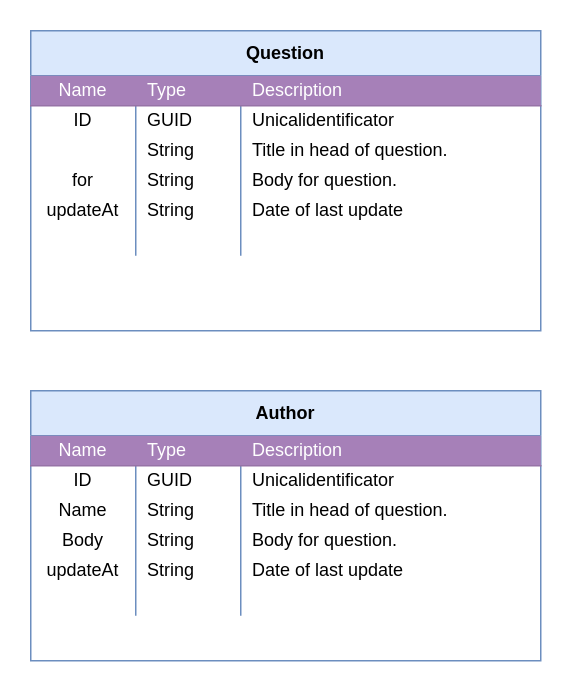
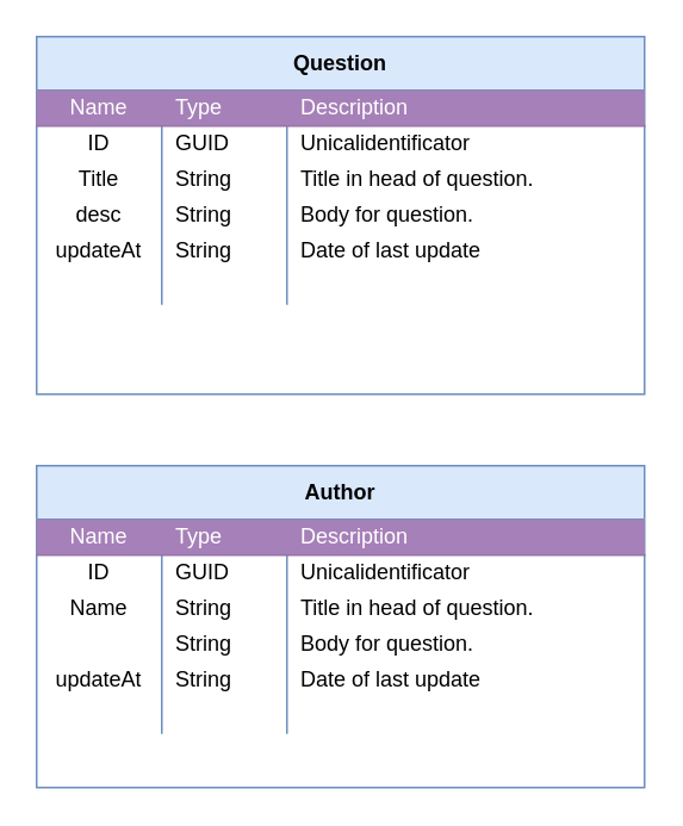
  <mxCell id="0" />
  <mxCell id="1" parent="0" />
  <mxCell id="2" value="Author" style="shape=table;html=1;whiteSpace=wrap;startSize=30;container=1;collapsible=0;childLayout=tableLayout;fixedRows=1;rowLines=0;fontStyle=1;align=center;swimlaneFillColor=#ffffff;strokeColor=#6c8ebf;fillColor=#dae8fc;" vertex="1" parent="1"><mxGeometry x="20" y="260" width="340" height="180" as="geometry" /></mxCell>
  <mxCell id="3" value="" style="shape=partialRectangle;html=1;whiteSpace=wrap;collapsible=0;dropTarget=0;pointerEvents=0;top=0;left=0;bottom=1;right=0;points=[[0,0.5],[1,0.5]];portConstraint=eastwest;strokeColor=#9673a6;fontColor=#FFFFFF;fillColor=#A680B8;" vertex="1" parent="2"><mxGeometry y="30" width="340" height="20" as="geometry" /></mxCell>
  <mxCell id="4" value="Name" style="shape=partialRectangle;html=1;whiteSpace=wrap;connectable=0;fillColor=none;top=0;left=0;bottom=0;right=0;overflow=hidden;fontColor=#FFFFFF;" vertex="1" parent="3"><mxGeometry width="70" height="20" as="geometry" /></mxCell>
  <mxCell id="5" value="Type" style="shape=partialRectangle;html=1;whiteSpace=wrap;connectable=0;fillColor=none;top=0;left=0;bottom=0;right=0;align=left;spacingLeft=6;overflow=hidden;fontColor=#FFFFFF;" vertex="1" parent="3"><mxGeometry x="70" width="70" height="20" as="geometry" /></mxCell>
  <mxCell id="6" value="Description" style="shape=partialRectangle;html=1;whiteSpace=wrap;connectable=0;fillColor=none;top=0;left=0;bottom=0;right=0;align=left;spacingLeft=6;overflow=hidden;fontColor=#FFFFFF;" vertex="1" parent="3"><mxGeometry x="140" width="200" height="20" as="geometry" /></mxCell>
  <mxCell id="7" value="" style="shape=partialRectangle;html=1;whiteSpace=wrap;collapsible=0;dropTarget=0;pointerEvents=0;fillColor=none;top=0;left=0;bottom=0;right=0;points=[[0,0.5],[1,0.5]];portConstraint=eastwest;" vertex="1" parent="2"><mxGeometry y="50" width="340" height="20" as="geometry" /></mxCell>
  <mxCell id="8" value="ID" style="shape=partialRectangle;html=1;whiteSpace=wrap;connectable=0;fillColor=none;top=0;left=0;bottom=0;right=0;overflow=hidden;" vertex="1" parent="7"><mxGeometry width="70" height="20" as="geometry" /></mxCell>
  <mxCell id="9" value="GUID" style="shape=partialRectangle;html=1;whiteSpace=wrap;connectable=0;fillColor=none;top=0;left=0;bottom=0;right=0;align=left;spacingLeft=6;overflow=hidden;" vertex="1" parent="7"><mxGeometry x="70" width="70" height="20" as="geometry" /></mxCell>
  <mxCell id="10" value="Unicalidentificator" style="shape=partialRectangle;html=1;whiteSpace=wrap;connectable=0;fillColor=none;top=0;left=0;bottom=0;right=0;align=left;spacingLeft=6;overflow=hidden;" vertex="1" parent="7"><mxGeometry x="140" width="200" height="20" as="geometry" /></mxCell>
  <mxCell id="11" value="" style="shape=partialRectangle;html=1;whiteSpace=wrap;collapsible=0;dropTarget=0;pointerEvents=0;fillColor=none;top=0;left=0;bottom=0;right=0;points=[[0,0.5],[1,0.5]];portConstraint=eastwest;" vertex="1" parent="2"><mxGeometry y="70" width="340" height="20" as="geometry" /></mxCell>
  <mxCell id="12" value="Name" style="shape=partialRectangle;html=1;whiteSpace=wrap;connectable=0;fillColor=none;top=0;left=0;bottom=0;right=0;overflow=hidden;" vertex="1" parent="11"><mxGeometry width="70" height="20" as="geometry" /></mxCell>
  <mxCell id="13" value="String" style="shape=partialRectangle;html=1;whiteSpace=wrap;connectable=0;fillColor=none;top=0;left=0;bottom=0;right=0;align=left;spacingLeft=6;overflow=hidden;" vertex="1" parent="11"><mxGeometry x="70" width="70" height="20" as="geometry" /></mxCell>
  <mxCell id="14" value="Title in head of question." style="shape=partialRectangle;html=1;whiteSpace=wrap;connectable=0;fillColor=none;top=0;left=0;bottom=0;right=0;align=left;spacingLeft=6;overflow=hidden;" vertex="1" parent="11"><mxGeometry x="140" width="200" height="20" as="geometry" /></mxCell>
  <mxCell id="15" value="" style="shape=partialRectangle;html=1;whiteSpace=wrap;collapsible=0;dropTarget=0;pointerEvents=0;fillColor=none;top=0;left=0;bottom=0;right=0;points=[[0,0.5],[1,0.5]];portConstraint=eastwest;" vertex="1" parent="2"><mxGeometry y="90" width="340" height="20" as="geometry" /></mxCell>
- <mxCell id="16" value="Body" style="shape=partialRectangle;html=1;whiteSpace=wrap;connectable=0;fillColor=none;top=0;left=0;bottom=0;right=0;overflow=hidden;" vertex="1" parent="15"><mxGeometry width="70" height="20" as="geometry" /></mxCell>
  <mxCell id="17" value="String" style="shape=partialRectangle;html=1;whiteSpace=wrap;connectable=0;fillColor=none;top=0;left=0;bottom=0;right=0;align=left;spacingLeft=6;overflow=hidden;" vertex="1" parent="15"><mxGeometry x="70" width="70" height="20" as="geometry" /></mxCell>
  <mxCell id="18" value="Body for question." style="shape=partialRectangle;html=1;whiteSpace=wrap;connectable=0;fillColor=none;top=0;left=0;bottom=0;right=0;align=left;spacingLeft=6;overflow=hidden;" vertex="1" parent="15"><mxGeometry x="140" width="200" height="20" as="geometry" /></mxCell>
  <mxCell id="19" value="" style="shape=partialRectangle;html=1;whiteSpace=wrap;collapsible=0;dropTarget=0;pointerEvents=0;fillColor=none;top=0;left=0;bottom=0;right=0;points=[[0,0.5],[1,0.5]];portConstraint=eastwest;" vertex="1" parent="2"><mxGeometry y="110" width="340" height="20" as="geometry" /></mxCell>
  <mxCell id="20" value="updateAt" style="shape=partialRectangle;html=1;whiteSpace=wrap;connectable=0;fillColor=none;top=0;left=0;bottom=0;right=0;overflow=hidden;" vertex="1" parent="19"><mxGeometry width="70" height="20" as="geometry" /></mxCell>
  <mxCell id="21" value="String" style="shape=partialRectangle;html=1;whiteSpace=wrap;connectable=0;fillColor=none;top=0;left=0;bottom=0;right=0;align=left;spacingLeft=6;overflow=hidden;" vertex="1" parent="19"><mxGeometry x="70" width="70" height="20" as="geometry" /></mxCell>
  <mxCell id="22" value="Date of last update" style="shape=partialRectangle;html=1;whiteSpace=wrap;connectable=0;fillColor=none;top=0;left=0;bottom=0;right=0;align=left;spacingLeft=6;overflow=hidden;" vertex="1" parent="19"><mxGeometry x="140" width="200" height="20" as="geometry" /></mxCell>
  <mxCell id="23" style="shape=partialRectangle;html=1;whiteSpace=wrap;collapsible=0;dropTarget=0;pointerEvents=0;fillColor=none;top=0;left=0;bottom=0;right=0;points=[[0,0.5],[1,0.5]];portConstraint=eastwest;" vertex="1" parent="2"><mxGeometry y="130" width="340" height="20" as="geometry" /></mxCell>
  <mxCell id="24" style="shape=partialRectangle;html=1;whiteSpace=wrap;connectable=0;fillColor=none;top=0;left=0;bottom=0;right=0;overflow=hidden;" vertex="1" parent="23"><mxGeometry width="70" height="20" as="geometry" /></mxCell>
  <mxCell id="25" style="shape=partialRectangle;html=1;whiteSpace=wrap;connectable=0;fillColor=none;top=0;left=0;bottom=0;right=0;align=left;spacingLeft=6;overflow=hidden;" vertex="1" parent="23"><mxGeometry x="70" width="70" height="20" as="geometry" /></mxCell>
  <mxCell id="26" style="shape=partialRectangle;html=1;whiteSpace=wrap;connectable=0;fillColor=none;top=0;left=0;bottom=0;right=0;align=left;spacingLeft=6;overflow=hidden;" vertex="1" parent="23"><mxGeometry x="140" width="200" height="20" as="geometry" /></mxCell>
  <mxCell id="27" value="Question" style="shape=table;html=1;whiteSpace=wrap;startSize=30;container=1;collapsible=0;childLayout=tableLayout;fixedRows=1;rowLines=0;fontStyle=1;align=center;swimlaneFillColor=#ffffff;strokeColor=#6c8ebf;fillColor=#dae8fc;" vertex="1" parent="1"><mxGeometry x="20" y="20" width="340" height="200" as="geometry" /></mxCell>
  <mxCell id="28" value="" style="shape=partialRectangle;html=1;whiteSpace=wrap;collapsible=0;dropTarget=0;pointerEvents=0;top=0;left=0;bottom=1;right=0;points=[[0,0.5],[1,0.5]];portConstraint=eastwest;strokeColor=#9673a6;fontColor=#FFFFFF;fillColor=#A680B8;" vertex="1" parent="27"><mxGeometry y="30" width="340" height="20" as="geometry" /></mxCell>
  <mxCell id="29" value="Name" style="shape=partialRectangle;html=1;whiteSpace=wrap;connectable=0;fillColor=none;top=0;left=0;bottom=0;right=0;overflow=hidden;fontColor=#FFFFFF;" vertex="1" parent="28"><mxGeometry width="70" height="20" as="geometry" /></mxCell>
  <mxCell id="30" value="Type" style="shape=partialRectangle;html=1;whiteSpace=wrap;connectable=0;fillColor=none;top=0;left=0;bottom=0;right=0;align=left;spacingLeft=6;overflow=hidden;fontColor=#FFFFFF;" vertex="1" parent="28"><mxGeometry x="70" width="70" height="20" as="geometry" /></mxCell>
  <mxCell id="31" value="Description" style="shape=partialRectangle;html=1;whiteSpace=wrap;connectable=0;fillColor=none;top=0;left=0;bottom=0;right=0;align=left;spacingLeft=6;overflow=hidden;fontColor=#FFFFFF;" vertex="1" parent="28"><mxGeometry x="140" width="200" height="20" as="geometry" /></mxCell>
  <mxCell id="32" value="" style="shape=partialRectangle;html=1;whiteSpace=wrap;collapsible=0;dropTarget=0;pointerEvents=0;fillColor=none;top=0;left=0;bottom=0;right=0;points=[[0,0.5],[1,0.5]];portConstraint=eastwest;" vertex="1" parent="27"><mxGeometry y="50" width="340" height="20" as="geometry" /></mxCell>
  <mxCell id="33" value="ID" style="shape=partialRectangle;html=1;whiteSpace=wrap;connectable=0;fillColor=none;top=0;left=0;bottom=0;right=0;overflow=hidden;" vertex="1" parent="32"><mxGeometry width="70" height="20" as="geometry" /></mxCell>
  <mxCell id="34" value="GUID" style="shape=partialRectangle;html=1;whiteSpace=wrap;connectable=0;fillColor=none;top=0;left=0;bottom=0;right=0;align=left;spacingLeft=6;overflow=hidden;" vertex="1" parent="32"><mxGeometry x="70" width="70" height="20" as="geometry" /></mxCell>
  <mxCell id="35" value="Unicalidentificator" style="shape=partialRectangle;html=1;whiteSpace=wrap;connectable=0;fillColor=none;top=0;left=0;bottom=0;right=0;align=left;spacingLeft=6;overflow=hidden;" vertex="1" parent="32"><mxGeometry x="140" width="200" height="20" as="geometry" /></mxCell>
  <mxCell id="36" value="" style="shape=partialRectangle;html=1;whiteSpace=wrap;collapsible=0;dropTarget=0;pointerEvents=0;fillColor=none;top=0;left=0;bottom=0;right=0;points=[[0,0.5],[1,0.5]];portConstraint=eastwest;" vertex="1" parent="27"><mxGeometry y="70" width="340" height="20" as="geometry" /></mxCell>
+ <mxCell id="37" value="Title" style="shape=partialRectangle;html=1;whiteSpace=wrap;connectable=0;fillColor=none;top=0;left=0;bottom=0;right=0;overflow=hidden;" vertex="1" parent="36"><mxGeometry width="70" height="20" as="geometry" /></mxCell>
  <mxCell id="38" value="String" style="shape=partialRectangle;html=1;whiteSpace=wrap;connectable=0;fillColor=none;top=0;left=0;bottom=0;right=0;align=left;spacingLeft=6;overflow=hidden;" vertex="1" parent="36"><mxGeometry x="70" width="70" height="20" as="geometry" /></mxCell>
  <mxCell id="39" value="Title in head of question." style="shape=partialRectangle;html=1;whiteSpace=wrap;connectable=0;fillColor=none;top=0;left=0;bottom=0;right=0;align=left;spacingLeft=6;overflow=hidden;" vertex="1" parent="36"><mxGeometry x="140" width="200" height="20" as="geometry" /></mxCell>
  <mxCell id="40" value="" style="shape=partialRectangle;html=1;whiteSpace=wrap;collapsible=0;dropTarget=0;pointerEvents=0;fillColor=none;top=0;left=0;bottom=0;right=0;points=[[0,0.5],[1,0.5]];portConstraint=eastwest;" vertex="1" parent="27"><mxGeometry y="90" width="340" height="20" as="geometry" /></mxCell>
- <mxCell id="41" value="for" style="shape=partialRectangle;html=1;whiteSpace=wrap;connectable=0;fillColor=none;top=0;left=0;bottom=0;right=0;overflow=hidden;" vertex="1" parent="40"><mxGeometry width="70" height="20" as="geometry" /></mxCell>
+ <mxCell id="41" value="desc" style="shape=partialRectangle;html=1;whiteSpace=wrap;connectable=0;fillColor=none;top=0;left=0;bottom=0;right=0;overflow=hidden;" vertex="1" parent="40"><mxGeometry width="70" height="20" as="geometry" /></mxCell>
  <mxCell id="42" value="String" style="shape=partialRectangle;html=1;whiteSpace=wrap;connectable=0;fillColor=none;top=0;left=0;bottom=0;right=0;align=left;spacingLeft=6;overflow=hidden;" vertex="1" parent="40"><mxGeometry x="70" width="70" height="20" as="geometry" /></mxCell>
  <mxCell id="43" value="Body for question." style="shape=partialRectangle;html=1;whiteSpace=wrap;connectable=0;fillColor=none;top=0;left=0;bottom=0;right=0;align=left;spacingLeft=6;overflow=hidden;" vertex="1" parent="40"><mxGeometry x="140" width="200" height="20" as="geometry" /></mxCell>
  <mxCell id="44" value="" style="shape=partialRectangle;html=1;whiteSpace=wrap;collapsible=0;dropTarget=0;pointerEvents=0;fillColor=none;top=0;left=0;bottom=0;right=0;points=[[0,0.5],[1,0.5]];portConstraint=eastwest;" vertex="1" parent="27"><mxGeometry y="110" width="340" height="20" as="geometry" /></mxCell>
  <mxCell id="45" value="updateAt" style="shape=partialRectangle;html=1;whiteSpace=wrap;connectable=0;fillColor=none;top=0;left=0;bottom=0;right=0;overflow=hidden;" vertex="1" parent="44"><mxGeometry width="70" height="20" as="geometry" /></mxCell>
  <mxCell id="46" value="String" style="shape=partialRectangle;html=1;whiteSpace=wrap;connectable=0;fillColor=none;top=0;left=0;bottom=0;right=0;align=left;spacingLeft=6;overflow=hidden;" vertex="1" parent="44"><mxGeometry x="70" width="70" height="20" as="geometry" /></mxCell>
  <mxCell id="47" value="Date of last update" style="shape=partialRectangle;html=1;whiteSpace=wrap;connectable=0;fillColor=none;top=0;left=0;bottom=0;right=0;align=left;spacingLeft=6;overflow=hidden;" vertex="1" parent="44"><mxGeometry x="140" width="200" height="20" as="geometry" /></mxCell>
  <mxCell id="48" style="shape=partialRectangle;html=1;whiteSpace=wrap;collapsible=0;dropTarget=0;pointerEvents=0;fillColor=none;top=0;left=0;bottom=0;right=0;points=[[0,0.5],[1,0.5]];portConstraint=eastwest;" vertex="1" parent="27"><mxGeometry y="130" width="340" height="20" as="geometry" /></mxCell>
  <mxCell id="49" style="shape=partialRectangle;html=1;whiteSpace=wrap;connectable=0;fillColor=none;top=0;left=0;bottom=0;right=0;overflow=hidden;" vertex="1" parent="48"><mxGeometry width="70" height="20" as="geometry" /></mxCell>
  <mxCell id="50" style="shape=partialRectangle;html=1;whiteSpace=wrap;connectable=0;fillColor=none;top=0;left=0;bottom=0;right=0;align=left;spacingLeft=6;overflow=hidden;" vertex="1" parent="48"><mxGeometry x="70" width="70" height="20" as="geometry" /></mxCell>
  <mxCell id="51" style="shape=partialRectangle;html=1;whiteSpace=wrap;connectable=0;fillColor=none;top=0;left=0;bottom=0;right=0;align=left;spacingLeft=6;overflow=hidden;" vertex="1" parent="48"><mxGeometry x="140" width="200" height="20" as="geometry" /></mxCell>
